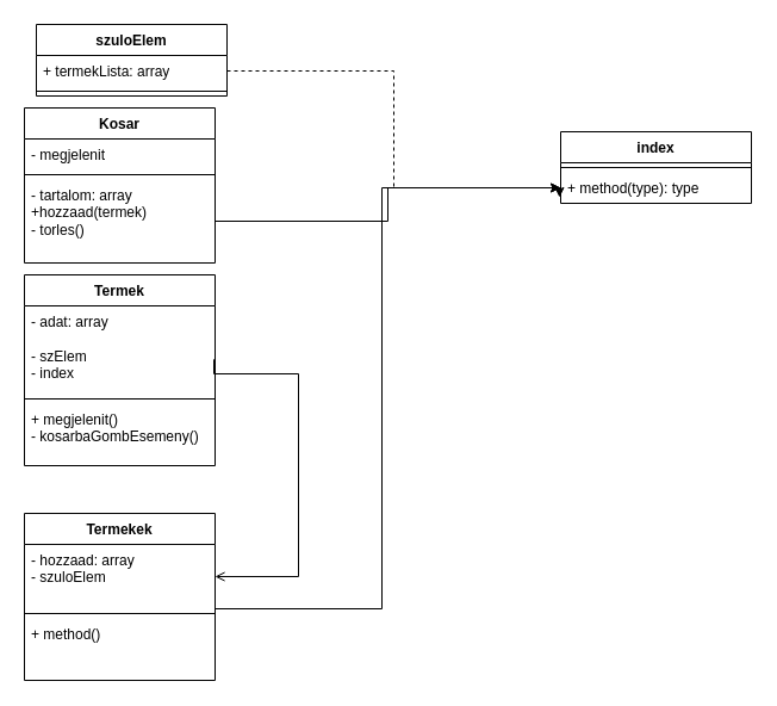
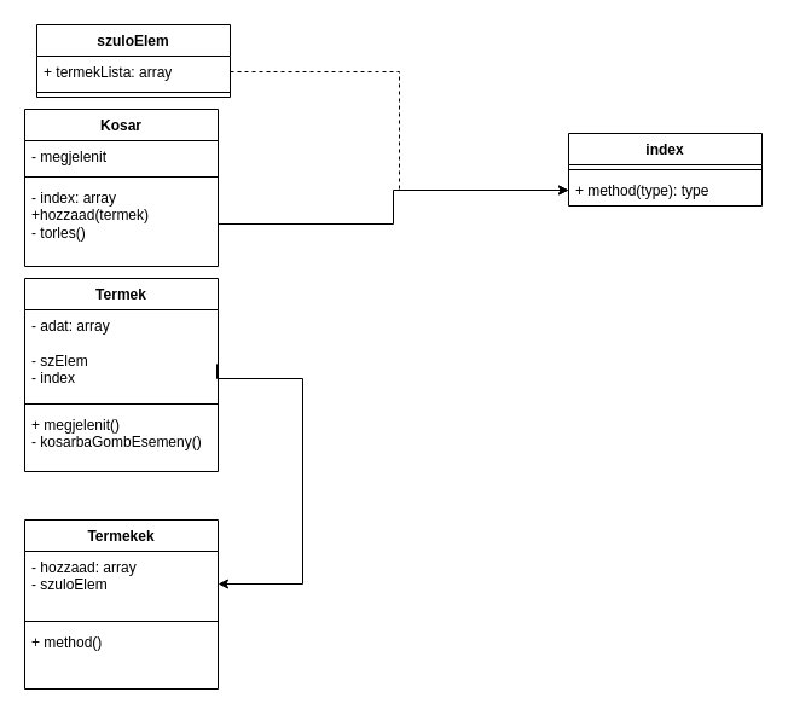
  <mxCell id="0" />
  <mxCell id="1" parent="0" />
  <mxCell id="2" value="Kosar" style="swimlane;fontStyle=1;align=center;verticalAlign=top;childLayout=stackLayout;horizontal=1;startSize=26;horizontalStack=0;resizeParent=1;resizeParentMax=0;resizeLast=0;collapsible=1;marginBottom=0;whiteSpace=wrap;html=1;" vertex="1" parent="1"><mxGeometry x="20" y="90" width="160" height="130" as="geometry" /></mxCell>
  <mxCell id="3" value="- megjelenit" style="text;strokeColor=none;fillColor=none;align=left;verticalAlign=top;spacingLeft=4;spacingRight=4;overflow=hidden;rotatable=0;points=[[0,0.5],[1,0.5]];portConstraint=eastwest;whiteSpace=wrap;html=1;" vertex="1" parent="2"><mxGeometry y="26" width="160" height="26" as="geometry" /></mxCell>
  <mxCell id="4" value="" style="line;strokeWidth=1;fillColor=none;align=left;verticalAlign=middle;spacingTop=-1;spacingLeft=3;spacingRight=3;rotatable=0;labelPosition=right;points=[];portConstraint=eastwest;strokeColor=inherit;" vertex="1" parent="2"><mxGeometry y="52" width="160" height="8" as="geometry" /></mxCell>
- <mxCell id="5" value="- tartalom: array&lt;div&gt;+hozzaad(termek)&lt;/div&gt;&lt;div&gt;- torles()&lt;/div&gt;" style="text;strokeColor=none;fillColor=none;align=left;verticalAlign=top;spacingLeft=4;spacingRight=4;overflow=hidden;rotatable=0;points=[[0,0.5],[1,0.5]];portConstraint=eastwest;whiteSpace=wrap;html=1;" vertex="1" parent="2"><mxGeometry y="60" width="160" height="70" as="geometry" /></mxCell>
+ <mxCell id="5" value="- index: array&lt;div&gt;+hozzaad(termek)&lt;/div&gt;&lt;div&gt;- torles()&lt;/div&gt;" style="text;strokeColor=none;fillColor=none;align=left;verticalAlign=top;spacingLeft=4;spacingRight=4;overflow=hidden;rotatable=0;points=[[0,0.5],[1,0.5]];portConstraint=eastwest;whiteSpace=wrap;html=1;" vertex="1" parent="2"><mxGeometry y="60" width="160" height="70" as="geometry" /></mxCell>
  <mxCell id="6" value="Termek" style="swimlane;fontStyle=1;align=center;verticalAlign=top;childLayout=stackLayout;horizontal=1;startSize=26;horizontalStack=0;resizeParent=1;resizeParentMax=0;resizeLast=0;collapsible=1;marginBottom=0;whiteSpace=wrap;html=1;" vertex="1" parent="1"><mxGeometry x="20" y="230" width="160" height="160" as="geometry" /></mxCell>
  <mxCell id="7" value="- adat: array&lt;div&gt;&lt;br&gt;&lt;/div&gt;&lt;div&gt;- szElem&lt;/div&gt;&lt;div&gt;- index&lt;/div&gt;" style="text;strokeColor=none;fillColor=none;align=left;verticalAlign=top;spacingLeft=4;spacingRight=4;overflow=hidden;rotatable=0;points=[[0,0.5],[1,0.5]];portConstraint=eastwest;whiteSpace=wrap;html=1;" vertex="1" parent="6"><mxGeometry y="26" width="160" height="74" as="geometry" /></mxCell>
  <mxCell id="8" value="" style="line;strokeWidth=1;fillColor=none;align=left;verticalAlign=middle;spacingTop=-1;spacingLeft=3;spacingRight=3;rotatable=0;labelPosition=right;points=[];portConstraint=eastwest;strokeColor=inherit;" vertex="1" parent="6"><mxGeometry y="100" width="160" height="8" as="geometry" /></mxCell>
  <mxCell id="9" value="+ megjelenit()&lt;br&gt;- kosarbaGombEsemeny()" style="text;strokeColor=none;fillColor=none;align=left;verticalAlign=top;spacingLeft=4;spacingRight=4;overflow=hidden;rotatable=0;points=[[0,0.5],[1,0.5]];portConstraint=eastwest;whiteSpace=wrap;html=1;" vertex="1" parent="6"><mxGeometry y="108" width="160" height="52" as="geometry" /></mxCell>
  <mxCell id="10" value="Termekek" style="swimlane;fontStyle=1;align=center;verticalAlign=top;childLayout=stackLayout;horizontal=1;startSize=26;horizontalStack=0;resizeParent=1;resizeParentMax=0;resizeLast=0;collapsible=1;marginBottom=0;whiteSpace=wrap;html=1;" vertex="1" parent="1"><mxGeometry x="20" y="430" width="160" height="140" as="geometry" /></mxCell>
  <mxCell id="11" value="- hozzaad: array&lt;div&gt;- szuloElem&lt;br&gt;&lt;br&gt;&lt;/div&gt;" style="text;strokeColor=none;fillColor=none;align=left;verticalAlign=top;spacingLeft=4;spacingRight=4;overflow=hidden;rotatable=0;points=[[0,0.5],[1,0.5]];portConstraint=eastwest;whiteSpace=wrap;html=1;" vertex="1" parent="10"><mxGeometry y="26" width="160" height="54" as="geometry" /></mxCell>
  <mxCell id="12" value="" style="line;strokeWidth=1;fillColor=none;align=left;verticalAlign=middle;spacingTop=-1;spacingLeft=3;spacingRight=3;rotatable=0;labelPosition=right;points=[];portConstraint=eastwest;strokeColor=inherit;" vertex="1" parent="10"><mxGeometry y="80" width="160" height="8" as="geometry" /></mxCell>
  <mxCell id="13" value="+ method()" style="text;strokeColor=none;fillColor=none;align=left;verticalAlign=top;spacingLeft=4;spacingRight=4;overflow=hidden;rotatable=0;points=[[0,0.5],[1,0.5]];portConstraint=eastwest;whiteSpace=wrap;html=1;" vertex="1" parent="10"><mxGeometry y="88" width="160" height="52" as="geometry" /></mxCell>
  <mxCell id="14" value="index" style="swimlane;fontStyle=1;align=center;verticalAlign=top;childLayout=stackLayout;horizontal=1;startSize=26;horizontalStack=0;resizeParent=1;resizeParentMax=0;resizeLast=0;collapsible=1;marginBottom=0;whiteSpace=wrap;html=1;" vertex="1" parent="1"><mxGeometry x="470" y="110" width="160" height="60" as="geometry" /></mxCell>
  <mxCell id="15" value="" style="line;strokeWidth=1;fillColor=none;align=left;verticalAlign=middle;spacingTop=-1;spacingLeft=3;spacingRight=3;rotatable=0;labelPosition=right;points=[];portConstraint=eastwest;strokeColor=inherit;" vertex="1" parent="14"><mxGeometry y="26" width="160" height="8" as="geometry" /></mxCell>
  <mxCell id="16" value="+ method(type): type" style="text;strokeColor=none;fillColor=none;align=left;verticalAlign=top;spacingLeft=4;spacingRight=4;overflow=hidden;rotatable=0;points=[[0,0.5],[1,0.5]];portConstraint=eastwest;whiteSpace=wrap;html=1;" vertex="1" parent="14"><mxGeometry y="34" width="160" height="26" as="geometry" /></mxCell>
  <mxCell id="17" value="szuloElem" style="swimlane;fontStyle=1;align=center;verticalAlign=top;childLayout=stackLayout;horizontal=1;startSize=26;horizontalStack=0;resizeParent=1;resizeParentMax=0;resizeLast=0;collapsible=1;marginBottom=0;whiteSpace=wrap;html=1;" vertex="1" parent="1"><mxGeometry x="30" y="20" width="160" height="60" as="geometry" /></mxCell>
  <mxCell id="18" value="+ termekLista: array" style="text;strokeColor=none;fillColor=none;align=left;verticalAlign=top;spacingLeft=4;spacingRight=4;overflow=hidden;rotatable=0;points=[[0,0.5],[1,0.5]];portConstraint=eastwest;whiteSpace=wrap;html=1;" vertex="1" parent="17"><mxGeometry y="26" width="160" height="26" as="geometry" /></mxCell>
  <mxCell id="19" value="" style="line;strokeWidth=1;fillColor=none;align=left;verticalAlign=middle;spacingTop=-1;spacingLeft=3;spacingRight=3;rotatable=0;labelPosition=right;points=[];portConstraint=eastwest;strokeColor=inherit;" vertex="1" parent="17"><mxGeometry y="52" width="160" height="8" as="geometry" /></mxCell>
- <mxCell id="20" style="edgeStyle=orthogonalEdgeStyle;rounded=0;orthogonalLoop=1;jettySize=auto;html=1;exitX=0.994;exitY=0.606;exitDx=0;exitDy=0;exitPerimeter=0;endArrow=open;" edge="1" parent="1" source="7" target="11"><mxGeometry relative="1" as="geometry"><mxPoint x="170" y="294" as="sourcePoint" /><mxPoint x="330" y="474" as="targetPoint" /><Array as="points"><mxPoint x="250" y="313" /><mxPoint x="250" y="483" /></Array></mxGeometry></mxCell>
+ <mxCell id="20" style="edgeStyle=orthogonalEdgeStyle;rounded=0;orthogonalLoop=1;jettySize=auto;html=1;exitX=0.994;exitY=0.606;exitDx=0;exitDy=0;exitPerimeter=0;" edge="1" parent="1" source="7" target="11"><mxGeometry relative="1" as="geometry"><mxPoint x="170" y="294" as="sourcePoint" /><mxPoint x="330" y="474" as="targetPoint" /><Array as="points"><mxPoint x="250" y="313" /><mxPoint x="250" y="483" /></Array></mxGeometry></mxCell>
  <mxCell id="21" style="edgeStyle=orthogonalEdgeStyle;rounded=0;orthogonalLoop=1;jettySize=auto;html=1;" edge="1" parent="1" source="5" target="16"><mxGeometry relative="1" as="geometry" /></mxCell>
- <mxCell id="22" style="edgeStyle=orthogonalEdgeStyle;rounded=0;orthogonalLoop=1;jettySize=auto;html=1;entryX=-0.006;entryY=0.808;entryDx=0;entryDy=0;entryPerimeter=0;" edge="1" parent="1" source="11" target="16"><mxGeometry relative="1" as="geometry"><mxPoint x="210" y="470" as="targetPoint" /><Array as="points"><mxPoint x="320" y="510" /><mxPoint x="320" y="157" /><mxPoint x="469" y="157" /></Array></mxGeometry></mxCell>
  <mxCell id="23" style="edgeStyle=orthogonalEdgeStyle;rounded=0;orthogonalLoop=1;jettySize=auto;html=1;dashed=1;" edge="1" parent="1" source="18" target="16"><mxGeometry relative="1" as="geometry" /></mxCell>
